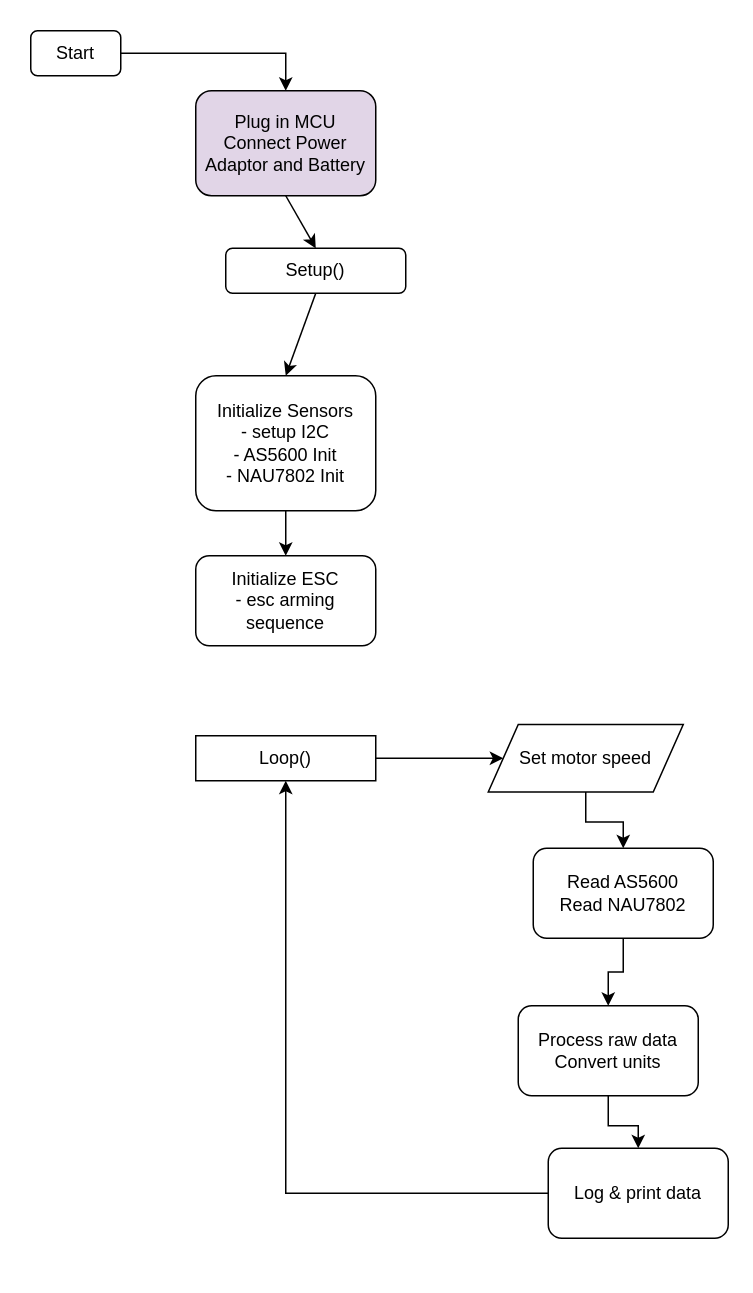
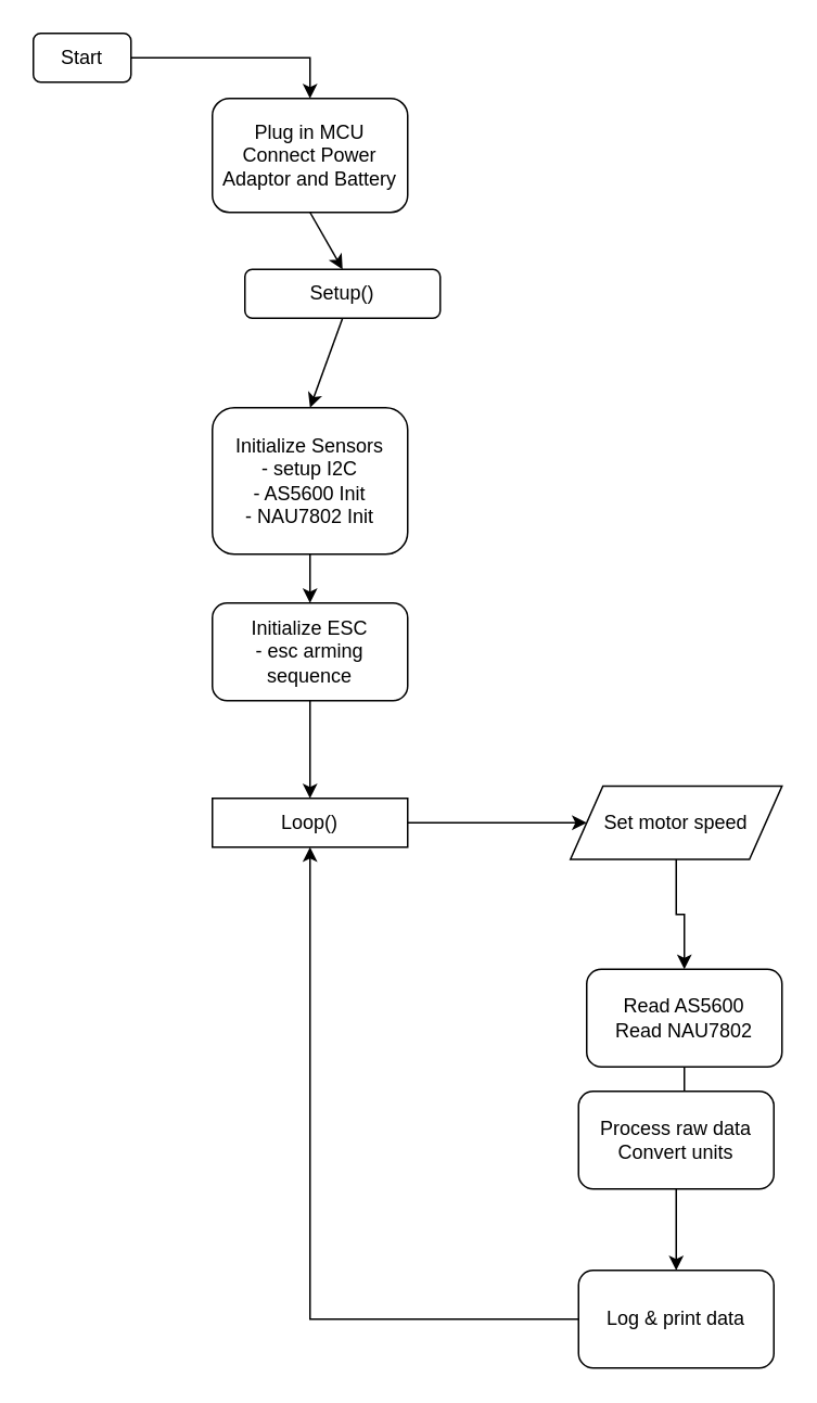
  <mxCell id="0" />
  <mxCell id="1" parent="0" />
- <mxCell id="2" value="Plug in MCU&lt;div&gt;Connect Power Adaptor and Battery&lt;/div&gt;" style="rounded=1;whiteSpace=wrap;html=1;fillColor=#e1d5e7;" vertex="1" parent="1"><mxGeometry x="130" y="60" width="120" height="70" as="geometry" /></mxCell>
+ <mxCell id="2" value="Plug in MCU&lt;div&gt;Connect Power Adaptor and Battery&lt;/div&gt;" style="rounded=1;whiteSpace=wrap;html=1;" vertex="1" parent="1"><mxGeometry x="130" y="60" width="120" height="70" as="geometry" /></mxCell>
  <mxCell id="3" value="Initialize Sensors&lt;div&gt;- setup I2C&lt;/div&gt;&lt;div&gt;- AS5600 Init&lt;/div&gt;&lt;div&gt;- NAU7802 Init&lt;/div&gt;" style="rounded=1;whiteSpace=wrap;html=1;" vertex="1" parent="1"><mxGeometry x="130" y="250" width="120" height="90" as="geometry" /></mxCell>
  <mxCell id="4" value="Initialize ESC&lt;div&gt;- esc arming sequence&lt;/div&gt;" style="rounded=1;whiteSpace=wrap;html=1;" vertex="1" parent="1"><mxGeometry x="130" y="370" width="120" height="60" as="geometry" /></mxCell>
  <mxCell id="5" value="Setup()" style="rounded=1;whiteSpace=wrap;html=1;" vertex="1" parent="1"><mxGeometry x="150" y="165" width="120" height="30" as="geometry" /></mxCell>
  <mxCell id="6" value="" style="edgeStyle=orthogonalEdgeStyle;rounded=0;orthogonalLoop=1;jettySize=auto;html=1;" edge="1" parent="1" source="7" target="15"><mxGeometry relative="1" as="geometry" /></mxCell>
  <mxCell id="7" value="Loop()" style="whiteSpace=wrap;html=1;rounded=0;" vertex="1" parent="1"><mxGeometry x="130" y="490" width="120" height="30" as="geometry" /></mxCell>
  <mxCell id="8" value="" style="endArrow=classic;html=1;rounded=0;entryX=0.5;entryY=0;entryDx=0;entryDy=0;" edge="1" parent="1" target="5"><mxGeometry width="50" height="50" relative="1" as="geometry"><mxPoint x="190" y="130" as="sourcePoint" /><mxPoint x="200" y="200" as="targetPoint" /></mxGeometry></mxCell>
  <mxCell id="9" value="" style="endArrow=classic;html=1;rounded=0;exitX=0.5;exitY=1;exitDx=0;exitDy=0;entryX=0.5;entryY=0;entryDx=0;entryDy=0;" edge="1" parent="1" source="5" target="3"><mxGeometry width="50" height="50" relative="1" as="geometry"><mxPoint x="260" y="250" as="sourcePoint" /><mxPoint x="310" y="200" as="targetPoint" /></mxGeometry></mxCell>
  <mxCell id="10" value="Start" style="whiteSpace=wrap;html=1;rounded=1;" vertex="1" parent="1"><mxGeometry x="20" y="20" width="60" height="30" as="geometry" /></mxCell>
  <mxCell id="11" value="" style="endArrow=classic;html=1;rounded=0;exitX=1;exitY=0.5;exitDx=0;exitDy=0;entryX=0.5;entryY=0;entryDx=0;entryDy=0;" edge="1" parent="1" source="10" target="2"><mxGeometry width="50" height="50" relative="1" as="geometry"><mxPoint x="380" y="510" as="sourcePoint" /><mxPoint x="430" y="460" as="targetPoint" /><Array as="points"><mxPoint x="190" y="35" /></Array></mxGeometry></mxCell>
  <mxCell id="12" value="" style="endArrow=classic;html=1;rounded=0;exitX=0.5;exitY=1;exitDx=0;exitDy=0;" edge="1" parent="1" source="3" target="4"><mxGeometry width="50" height="50" relative="1" as="geometry"><mxPoint x="360" y="500" as="sourcePoint" /><mxPoint x="410" y="450" as="targetPoint" /></mxGeometry></mxCell>
+ <mxCell id="13" value="" style="endArrow=classic;html=1;rounded=0;exitX=0.5;exitY=1;exitDx=0;exitDy=0;entryX=0.5;entryY=0;entryDx=0;entryDy=0;" edge="1" parent="1" source="4" target="7"><mxGeometry width="50" height="50" relative="1" as="geometry"><mxPoint x="360" y="500" as="sourcePoint" /><mxPoint x="410" y="450" as="targetPoint" /></mxGeometry></mxCell>
  <mxCell id="14" value="" style="edgeStyle=orthogonalEdgeStyle;rounded=0;orthogonalLoop=1;jettySize=auto;html=1;" edge="1" parent="1" source="15" target="17"><mxGeometry relative="1" as="geometry" /></mxCell>
- <mxCell id="15" value="Set motor speed" style="shape=parallelogram;perimeter=parallelogramPerimeter;whiteSpace=wrap;html=1;fixedSize=1;" vertex="1" parent="1"><mxGeometry x="325" y="482.5" width="130" height="45" as="geometry" /></mxCell>
+ <mxCell id="15" value="Set motor speed" style="shape=parallelogram;perimeter=parallelogramPerimeter;whiteSpace=wrap;html=1;fixedSize=1;" vertex="1" parent="1"><mxGeometry x="350" y="482.5" width="130" height="45" as="geometry" /></mxCell>
  <mxCell id="16" value="" style="edgeStyle=orthogonalEdgeStyle;rounded=0;orthogonalLoop=1;jettySize=auto;html=1;" edge="1" parent="1" source="17" target="19"><mxGeometry relative="1" as="geometry" /></mxCell>
- <mxCell id="17" value="Read AS5600&lt;div&gt;Read NAU7802&lt;/div&gt;" style="rounded=1;whiteSpace=wrap;html=1;" vertex="1" parent="1"><mxGeometry x="355" y="565" width="120" height="60" as="geometry" /></mxCell>
+ <mxCell id="17" value="Read AS5600&lt;div&gt;Read NAU7802&lt;/div&gt;" style="rounded=1;whiteSpace=wrap;html=1;" vertex="1" parent="1"><mxGeometry x="360" y="595" width="120" height="60" as="geometry" /></mxCell>
  <mxCell id="18" value="" style="edgeStyle=orthogonalEdgeStyle;rounded=0;orthogonalLoop=1;jettySize=auto;html=1;" edge="1" parent="1" source="19" target="21"><mxGeometry relative="1" as="geometry" /></mxCell>
- <mxCell id="19" value="Process raw data&lt;div&gt;Convert units&lt;/div&gt;" style="rounded=1;whiteSpace=wrap;html=1;" vertex="1" parent="1"><mxGeometry x="345" y="670" width="120" height="60" as="geometry" /></mxCell>
+ <mxCell id="19" value="Process raw data&lt;div&gt;Convert units&lt;/div&gt;" style="rounded=1;whiteSpace=wrap;html=1;" vertex="1" parent="1"><mxGeometry x="355" y="670" width="120" height="60" as="geometry" /></mxCell>
  <mxCell id="20" style="edgeStyle=orthogonalEdgeStyle;rounded=0;orthogonalLoop=1;jettySize=auto;html=1;entryX=0.5;entryY=1;entryDx=0;entryDy=0;" edge="1" parent="1" source="21" target="7"><mxGeometry relative="1" as="geometry" /></mxCell>
- <mxCell id="21" value="Log &amp;amp; print data" style="rounded=1;whiteSpace=wrap;html=1;" vertex="1" parent="1"><mxGeometry x="365" y="765" width="120" height="60" as="geometry" /></mxCell>
+ <mxCell id="21" value="Log &amp;amp; print data" style="rounded=1;whiteSpace=wrap;html=1;" vertex="1" parent="1"><mxGeometry x="355" y="780" width="120" height="60" as="geometry" /></mxCell>
